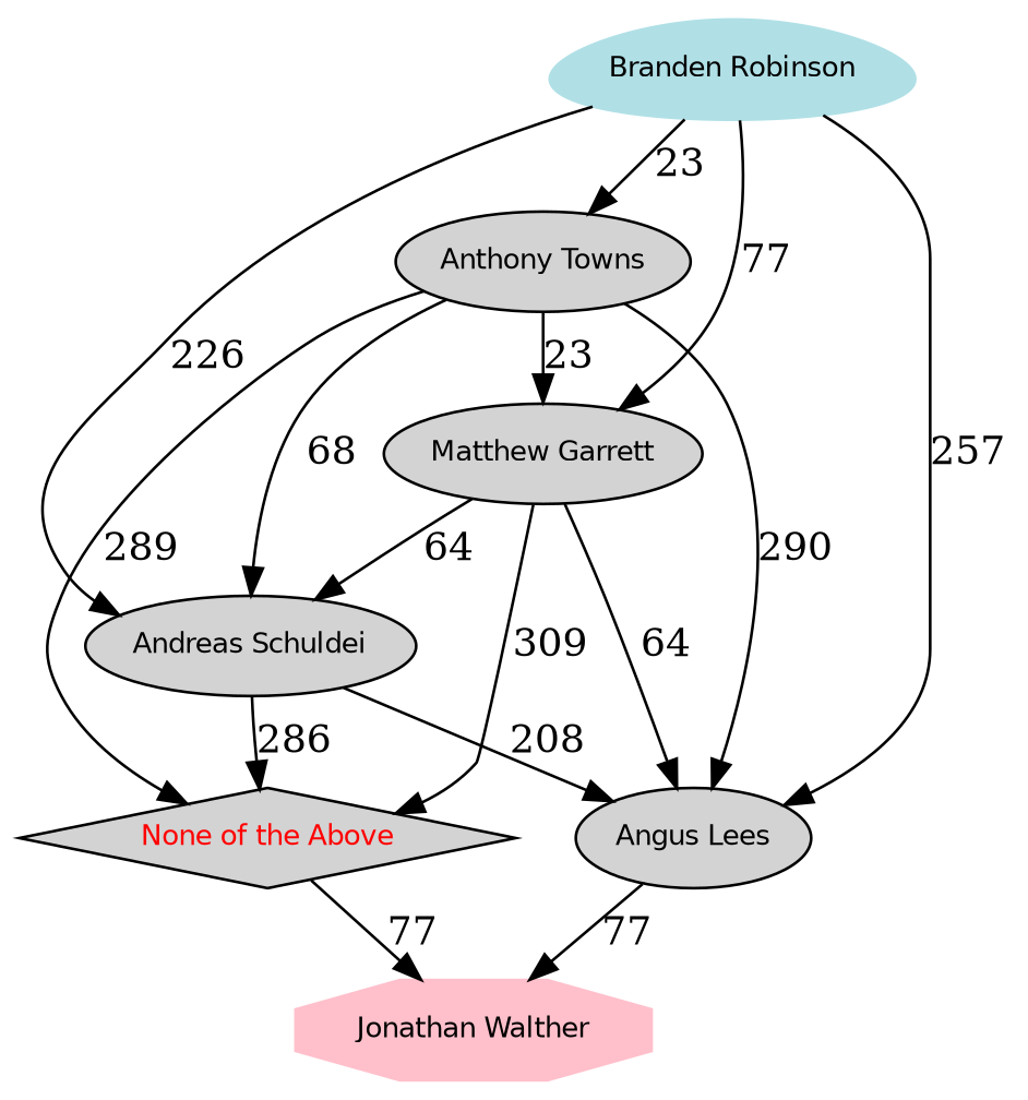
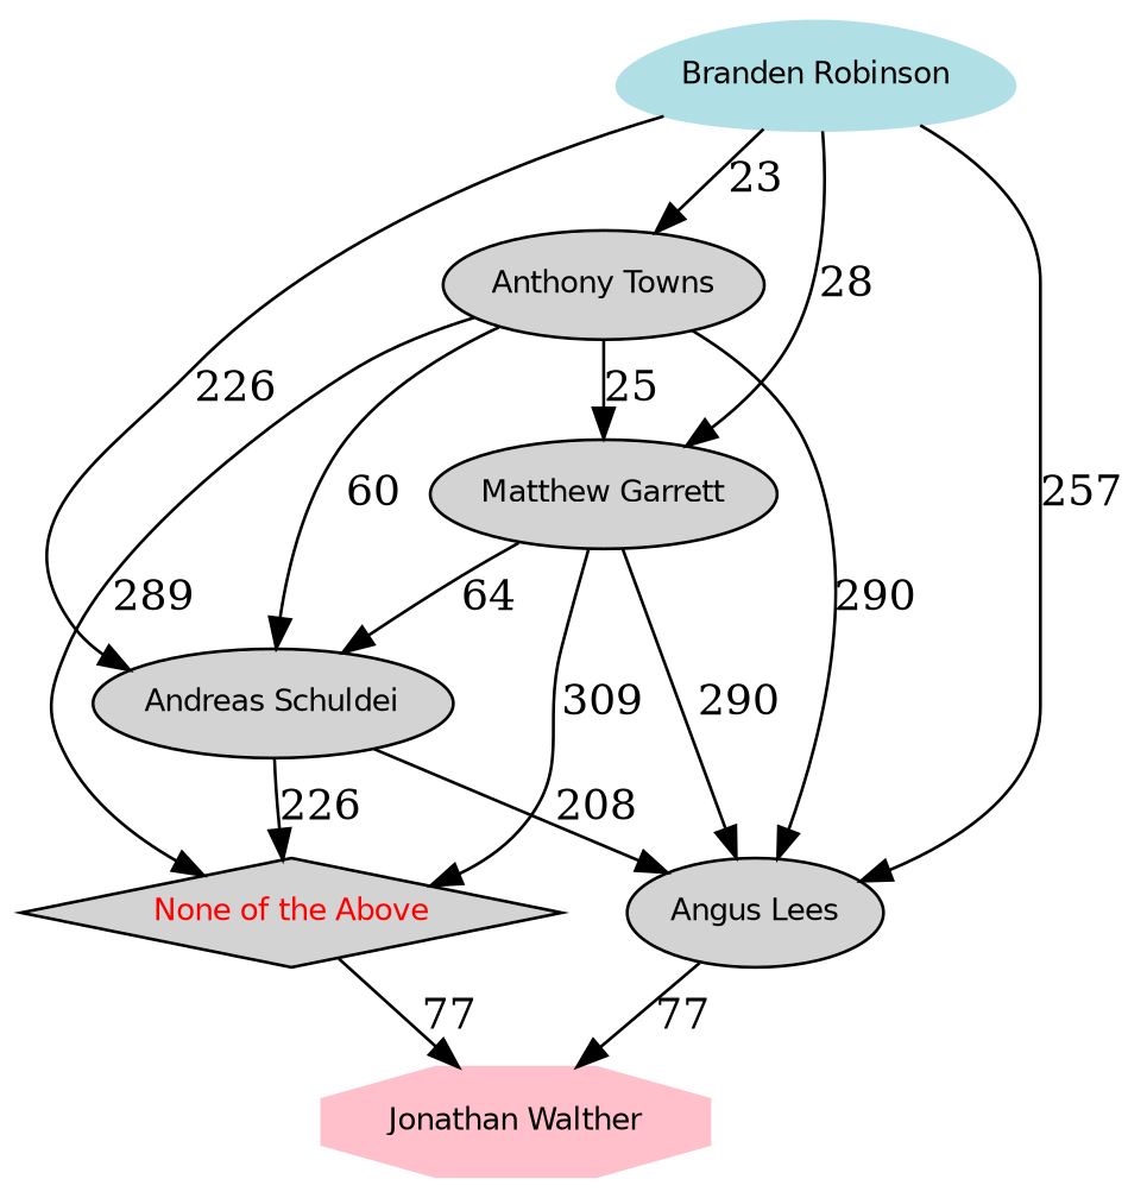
  digraph {
    ranksep=0.25
    node [fontname=Helvetica fontsize=10 style=filled]
    "Jonathan Walther" [color=pink shape=octagon]
    "None of the Above" [fontcolor=Red shape=diamond]
    "Matthew Garrett"
    "Angus Lees"
    "Andreas Schuldei"
    "Branden Robinson" [color=powderblue fontcolor="Navy Blue" shape=egg]
    "Anthony Towns"
    "None of the Above" -> "Jonathan Walther" [label=77]
    "Matthew Garrett" -> "None of the Above" [label=309]
-   "Matthew Garrett" -> "Angus Lees" [label=64]
+   "Matthew Garrett" -> "Angus Lees" [label=290]
    "Matthew Garrett" -> "Andreas Schuldei" [label=64]
    "Angus Lees" -> "Jonathan Walther" [label=77]
-   "Andreas Schuldei" -> "None of the Above" [label=286]
+   "Andreas Schuldei" -> "None of the Above" [label=226]
    "Andreas Schuldei" -> "Angus Lees" [label=208]
-   "Branden Robinson" -> "Matthew Garrett" [label=77]
+   "Branden Robinson" -> "Matthew Garrett" [label=28]
    "Branden Robinson" -> "Angus Lees" [label=257]
    "Branden Robinson" -> "Andreas Schuldei" [label=226]
    "Branden Robinson" -> "Anthony Towns" [label=23]
    "Anthony Towns" -> "None of the Above" [label=289]
-   "Anthony Towns" -> "Matthew Garrett" [label=23]
+   "Anthony Towns" -> "Matthew Garrett" [label=25]
    "Anthony Towns" -> "Angus Lees" [label=290]
-   "Anthony Towns" -> "Andreas Schuldei" [label=68]
+   "Anthony Towns" -> "Andreas Schuldei" [label=60]
  }
